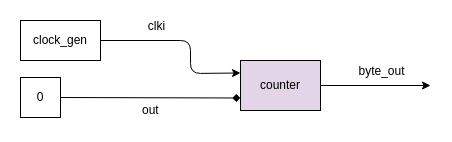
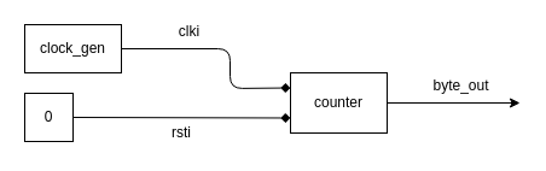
  <mxCell id="0" />
  <mxCell id="1" parent="0" />
- <mxCell id="2" value="counter" style="rounded=0;whiteSpace=wrap;html=1;fillColor=#e1d5e7;" vertex="1" parent="1"><mxGeometry x="240" y="60" width="80" height="50" as="geometry" /></mxCell>
- <mxCell id="3" value="" style="endArrow=classic;html=1;exitX=1;exitY=0.5;exitDx=0;exitDy=0;entryX=0;entryY=0.25;entryDx=0;entryDy=0;" edge="1" parent="1" source="9" target="2"><mxGeometry width="50" height="50" relative="1" as="geometry"><mxPoint x="120" y="35" as="sourcePoint" /><mxPoint x="190" y="20" as="targetPoint" /><Array as="points"><mxPoint x="190" y="40" /><mxPoint x="190" y="73" /></Array></mxGeometry></mxCell>
+ <mxCell id="2" value="counter" style="rounded=0;whiteSpace=wrap;html=1;" vertex="1" parent="1"><mxGeometry x="240" y="60" width="80" height="50" as="geometry" /></mxCell>
+ <mxCell id="3" value="" style="endArrow=diamond;html=1;exitX=1;exitY=0.5;exitDx=0;exitDy=0;entryX=0;entryY=0.25;entryDx=0;entryDy=0;" edge="1" parent="1" source="9" target="2"><mxGeometry width="50" height="50" relative="1" as="geometry"><mxPoint x="120" y="35" as="sourcePoint" /><mxPoint x="190" y="20" as="targetPoint" /><Array as="points"><mxPoint x="190" y="40" /><mxPoint x="190" y="73" /></Array></mxGeometry></mxCell>
  <mxCell id="4" value="clki" style="text;html=1;resizable=0;points=[];align=center;verticalAlign=middle;labelBackgroundColor=#ffffff;" vertex="1" connectable="0" parent="3"><mxGeometry x="-0.354" y="-1" relative="1" as="geometry"><mxPoint x="-1" y="-16" as="offset" /></mxGeometry></mxCell>
  <mxCell id="5" value="" style="endArrow=diamond;html=1;entryX=0;entryY=0.75;entryDx=0;entryDy=0;exitX=1;exitY=0.5;exitDx=0;exitDy=0;" edge="1" parent="1" source="10" target="2"><mxGeometry width="50" height="50" relative="1" as="geometry"><mxPoint x="190" y="98" as="sourcePoint" /><mxPoint x="220" y="90" as="targetPoint" /></mxGeometry></mxCell>
  <mxCell id="6" value="" style="endArrow=classic;html=1;exitX=1;exitY=0.5;exitDx=0;exitDy=0;" edge="1" parent="1" source="2"><mxGeometry width="50" height="50" relative="1" as="geometry"><mxPoint x="360" y="85" as="sourcePoint" /><mxPoint x="430" y="85" as="targetPoint" /></mxGeometry></mxCell>
  <mxCell id="7" value="byte_out" style="text;html=1;resizable=0;points=[];align=center;verticalAlign=middle;labelBackgroundColor=#ffffff;" vertex="1" connectable="0" parent="6"><mxGeometry x="0.455" y="-3" relative="1" as="geometry"><mxPoint x="-20" y="-18" as="offset" /></mxGeometry></mxCell>
- <mxCell id="8" value="out" style="text;html=1;resizable=0;points=[];autosize=1;align=left;verticalAlign=top;spacingTop=-4;" vertex="1" parent="1"><mxGeometry x="140" y="100" width="30" height="20" as="geometry" /></mxCell>
+ <mxCell id="8" value="rsti" style="text;html=1;resizable=0;points=[];autosize=1;align=left;verticalAlign=top;spacingTop=-4;" vertex="1" parent="1"><mxGeometry x="140" y="100" width="30" height="20" as="geometry" /></mxCell>
  <mxCell id="9" value="clock_gen" style="rounded=0;whiteSpace=wrap;html=1;" vertex="1" parent="1"><mxGeometry x="20" y="20" width="80" height="40" as="geometry" /></mxCell>
  <mxCell id="10" value="0" style="rounded=0;whiteSpace=wrap;html=1;" vertex="1" parent="1"><mxGeometry x="20" y="77" width="40" height="40" as="geometry" /></mxCell>
